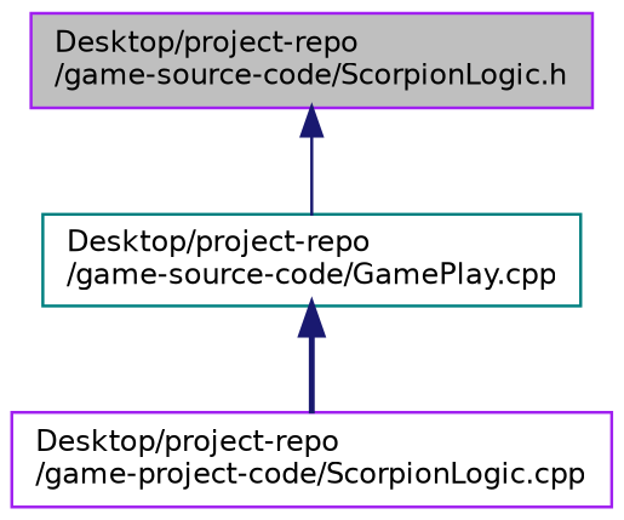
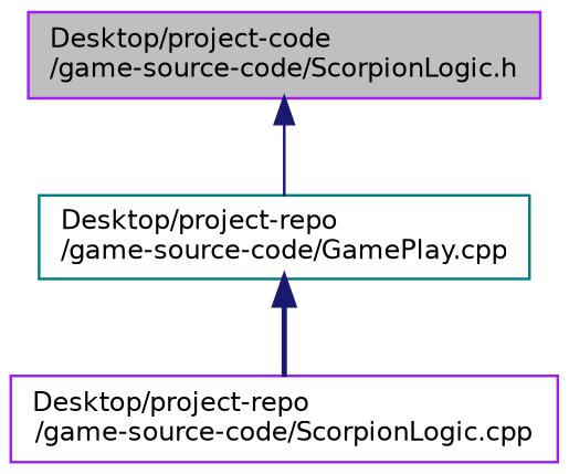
  digraph {
    node [color=purple fillcolor=white fontname=Helvetica fontsize=10 shape=record style=filled]
    edge [color=midnightblue dir=back fontname=Helvetica fontsize=10 labelfontname=Helvetica labelfontsize=10]
-   n1 [fillcolor=grey75 fontcolor=black height=0.2 label="Desktop/project-repo\l/game-source-code/ScorpionLogic.h" width=0.4]
+   n1 [fillcolor=grey75 fontcolor=black height=0.2 label="Desktop/project-code\l/game-source-code/ScorpionLogic.h" width=0.4]
    n2 [color=teal height=0.2 label="Desktop/project-repo\l/game-source-code/GamePlay.cpp" width=0.4]
-   n3 [height=0.2 label="Desktop/project-repo\l/game-project-code/ScorpionLogic.cpp" width=0.4]
+   n3 [height=0.2 label="Desktop/project-repo\l/game-source-code/ScorpionLogic.cpp" width=0.4]
    n1 -> n2 [style=solid]
    n2 -> n3 [style=bold]
  }
